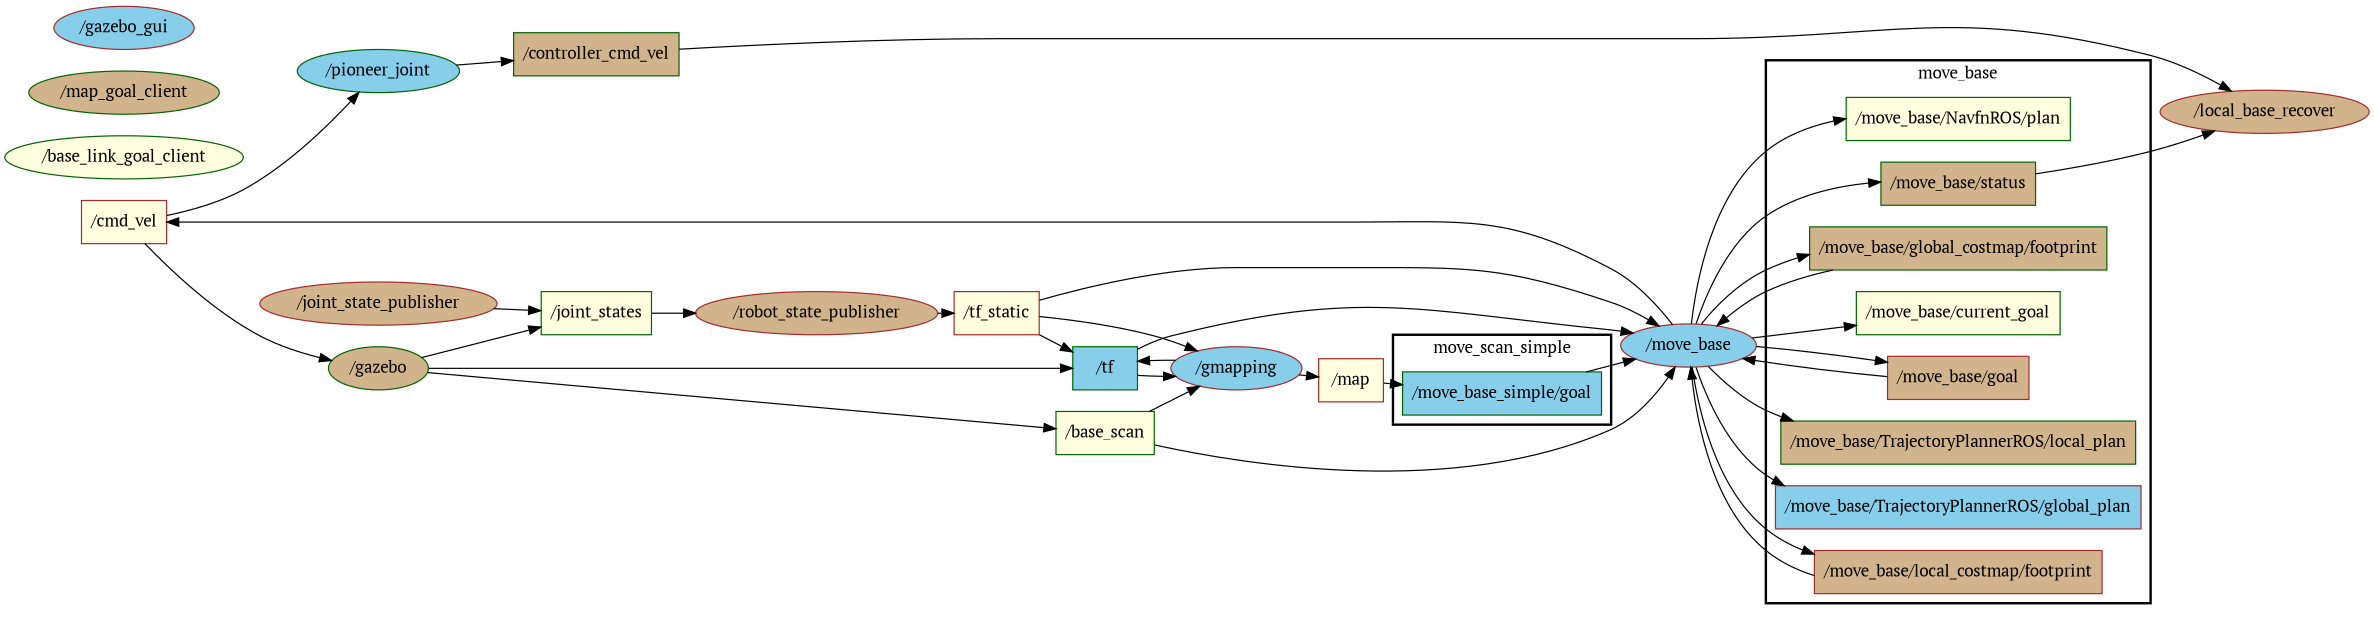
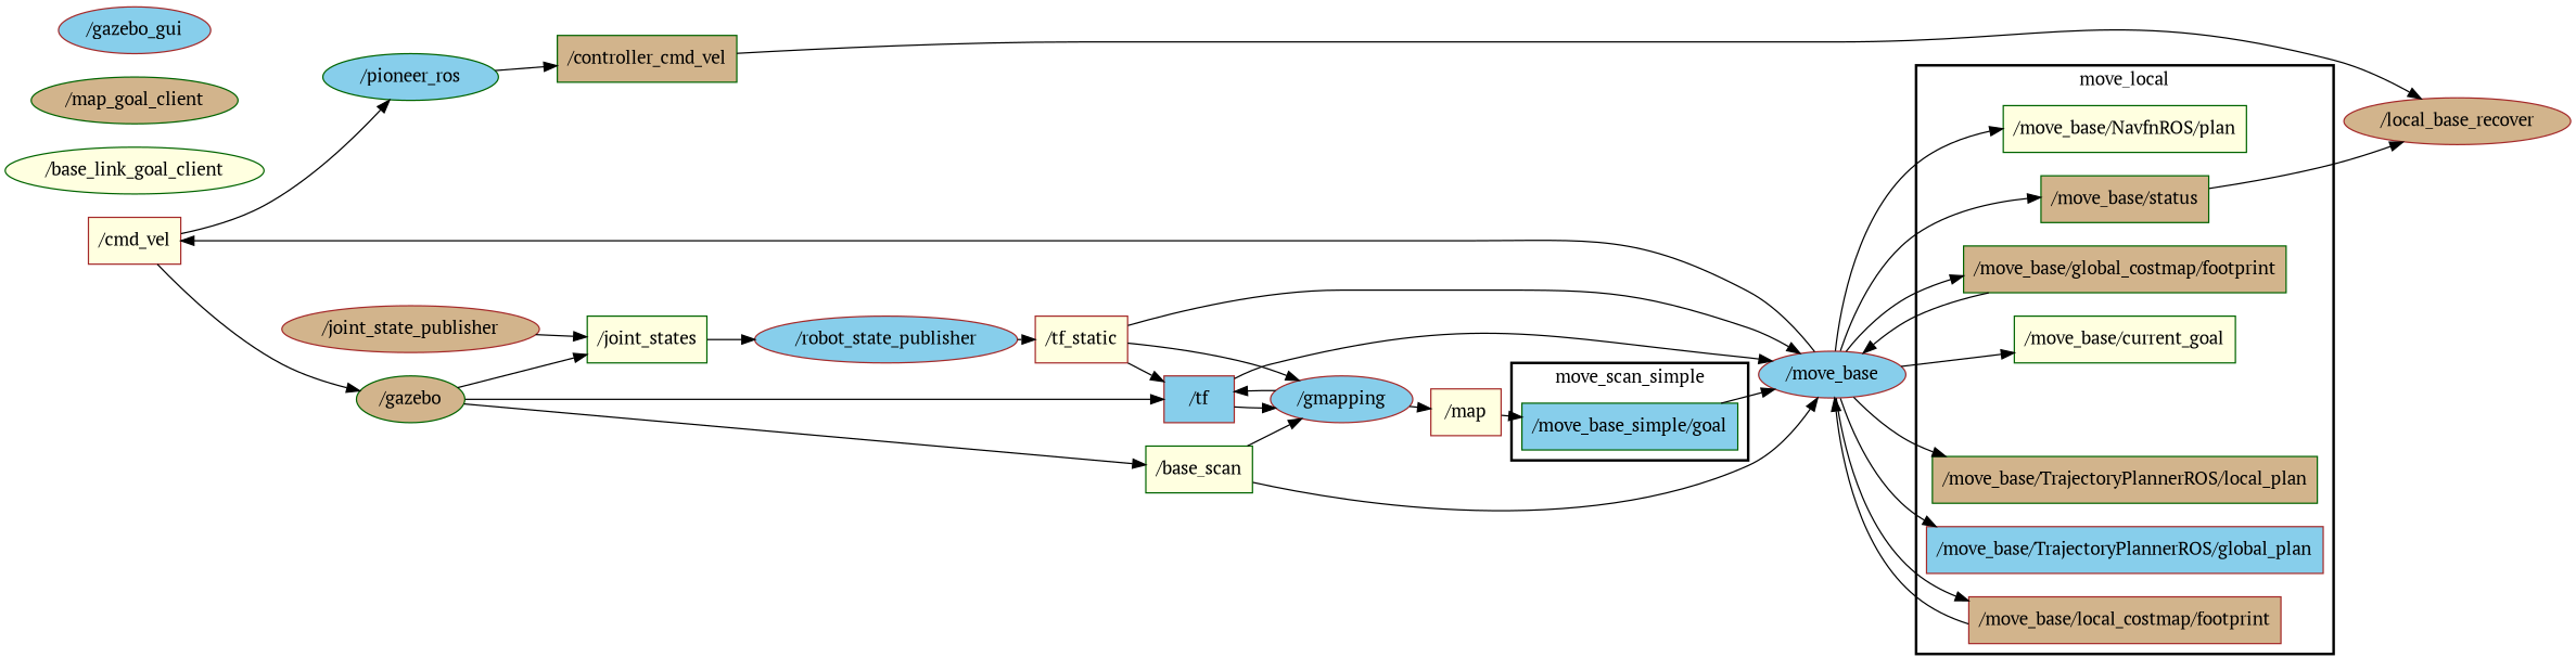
  digraph {
    compound=True
    fontname="PT Serif"
    rank=same
    rankdir=LR
    ranksep=0.2
    node [color=darkgreen fillcolor=tan fontname="PT Serif" shape=box style=filled]
    edge [fontname="PT Serif" penwidth=1]
    n1 [fillcolor=lightyellow height=0.5 label="/move_base/NavfnROS/plan" width=2.4028]
    n2 [height=0.5 label="/move_base/status" width=1.6111]
    n3 [height=0.5 label="/move_base/global_costmap/footprint" width=3.0972]
    n4 [fillcolor=lightyellow height=0.5 label="/move_base/current_goal" width=2.1389]
-   n5 [color=brown height=0.5 label="/move_base/goal" width=1.5139]
    n6 [height=0.5 label="/move_base/TrajectoryPlannerROS/local_plan" width=3.7361]
    n7 [color=brown fillcolor=skyblue height=0.5 label="/move_base/TrajectoryPlannerROS/global_plan" width=3.8472]
    n8 [color=brown height=0.5 label="/move_base/local_costmap/footprint" width=2.9861]
    n9 [fillcolor=skyblue height=0.5 label="/move_base_simple/goal" width=2.1111]
    n10 [color=brown height=0.5 label="/local_base_recover" shape=ellipse width=2.329]
    n11 [color=brown fillcolor=skyblue height=0.5 label="/move_base" shape=ellipse width=1.4804]
    n12 [color=brown fillcolor=lightyellow height=0.5 label="/cmd_vel" width=0.94444]
-   n13 [fillcolor=skyblue height=0.5 label="/pioneer_joint" shape=ellipse width=1.5165]
+   n13 [fillcolor=skyblue height=0.5 label="/pioneer_ros" shape=ellipse width=1.5165]
    n14 [height=0.5 label="/gazebo" shape=ellipse width=1.0652]
    n15 [color=brown fillcolor=lightyellow height=0.5 label="/tf_static" width=0.88889]
    n16 [color=brown fillcolor=skyblue height=0.5 label="/gmapping" shape=ellipse width=1.354]
-   n17 [fillcolor=skyblue height=0.5 label="/tf" width=0.75]
+   n17 [color=brown fillcolor=skyblue height=0.5 label="/tf" width=0.75]
    n18 [color=brown fillcolor=lightyellow height=0.5 label="/map" width=0.75]
    n19 [height=0.5 label="/controller_cmd_vel" width=1.7639]
    n20 [fillcolor=lightyellow height=0.5 label="/joint_states" width=1.1389]
    n21 [fillcolor=lightyellow height=0.5 label="/base_scan" width=1.0417]
-   n22 [color=brown height=0.5 label="/robot_state_publisher" shape=ellipse width=2.4734]
+   n22 [color=brown fillcolor=skyblue height=0.5 label="/robot_state_publisher" shape=ellipse width=2.4734]
    n23 [fillcolor=lightyellow height=0.5 label="/base_link_goal_client" shape=ellipse width=2.5095]
    n24 [height=0.5 label="/map_goal_client" shape=ellipse width=2.004]
    n25 [color=brown fillcolor=skyblue height=0.5 label="/gazebo_gui" shape=ellipse width=1.4985]
    n26 [color=brown height=0.5 label="/joint_state_publisher" shape=ellipse width=2.4192]
    subgraph cluster_1 {
-     label=move_base
+     label=move_local
      style=bold
      n1
      n2
      n3
      n4
-     n5
      n6
      n7
      n8
    }
    subgraph cluster_2 {
      label=move_scan_simple
      style=bold
      n9
    }
    n2 -> n10
    n3 -> n11
-   n5 -> n11
    n8 -> n11
    n9 -> n11
    n11 -> n1
    n11 -> n2
    n11 -> n3
    n11 -> n4
-   n11 -> n5
    n11 -> n6
    n11 -> n7
    n11 -> n8
    n11 -> n12
    n12 -> n13
    n12 -> n14
    n13 -> n19
    n14 -> n17
    n14 -> n20
    n14 -> n21
    n15 -> n11
    n15 -> n16
    n15 -> n17
    n16 -> n17
    n16 -> n18
    n17 -> n11
    n17 -> n16
    n18 -> n9
    n19 -> n10
    n20 -> n22
    n21 -> n11
    n21 -> n16
    n22 -> n15
    n26 -> n20
  }
